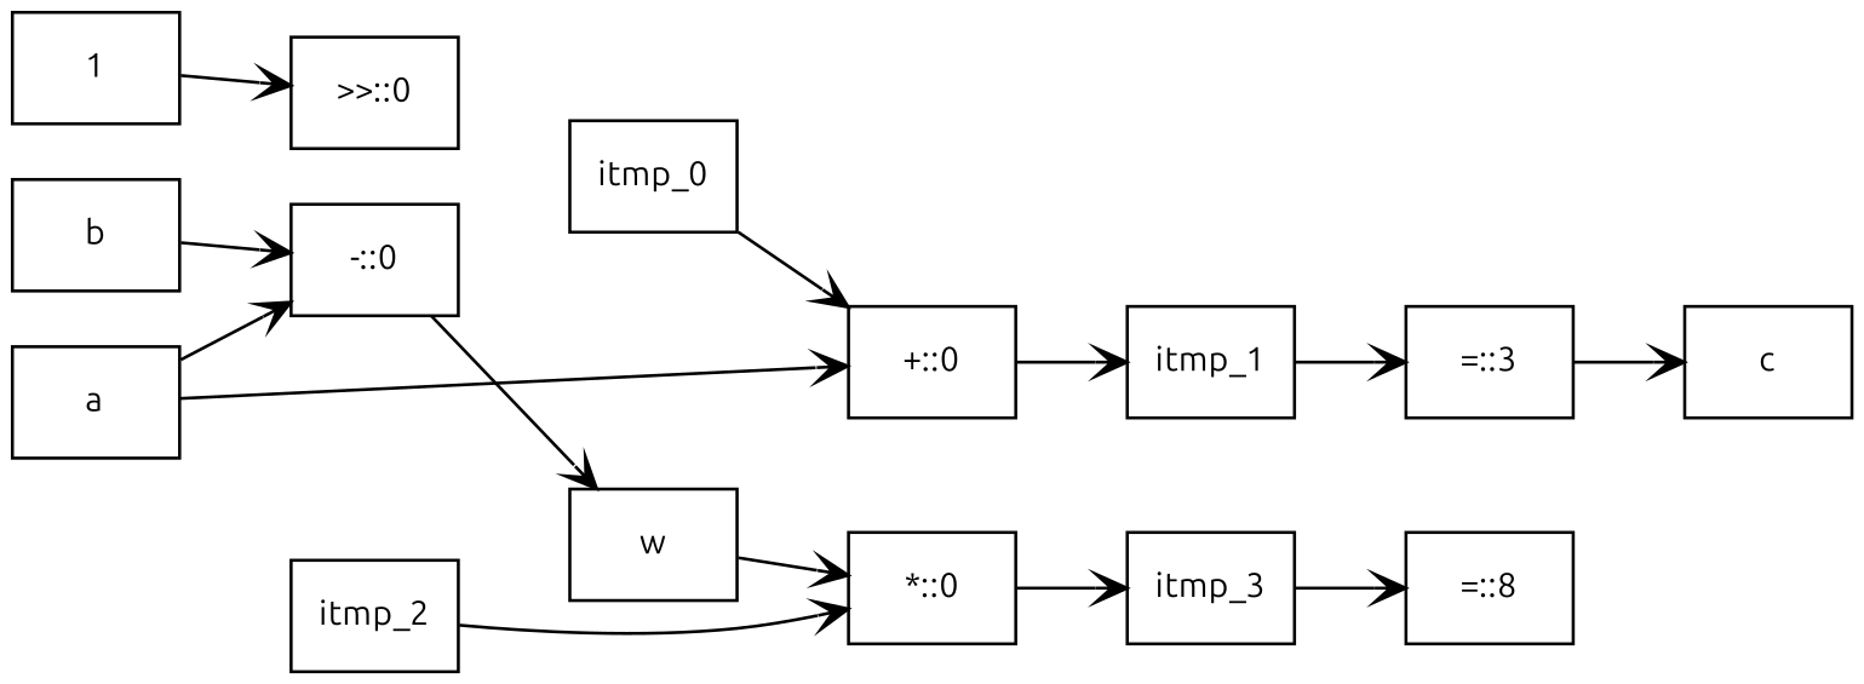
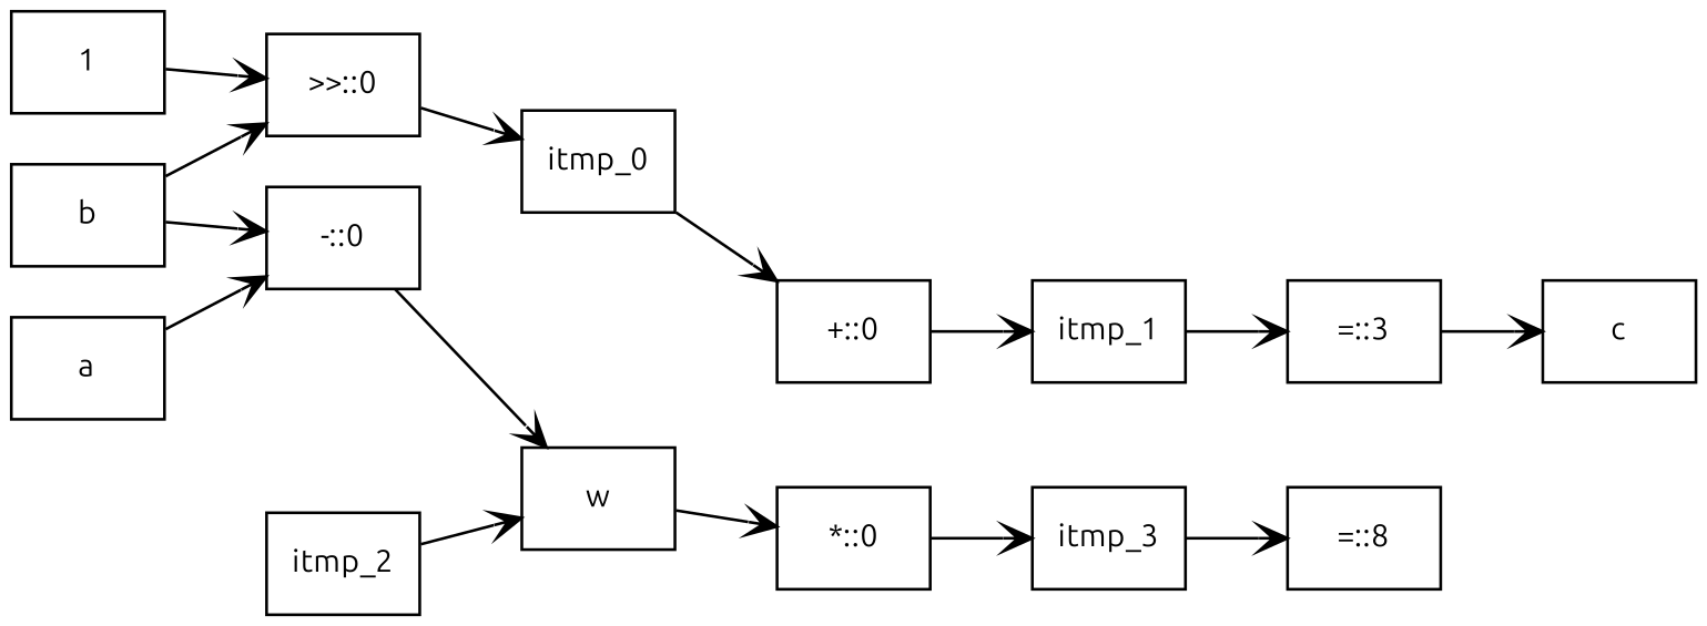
  digraph {
    fontname=Ubuntu
    rankdir=LR
    node [fillcolor=white fontname=Ubuntu fontsize=11 shape=box style=filled]
    edge [arrowhead=open color="#000000" fontname=Ubuntu]
    ">>::0"
    itmp_0
    "+::0"
    itmp_1
    b
    "-::0"
    w
    itmp_2
    "*::0"
    1
    n11 [label="=::3"]
    c
    a
    itmp_3
    n15 [label="=::8"]
+   ">>::0" -> itmp_0
    itmp_0 -> "+::0"
    "+::0" -> itmp_1
    itmp_1 -> n11
+   b -> ">>::0"
    b -> "-::0"
    "-::0" -> w
    w -> "*::0"
-   itmp_2 -> "*::0"
+   itmp_2 -> w
    "*::0" -> itmp_3
    1 -> ">>::0"
    n11 -> c
-   a -> "+::0"
    a -> "-::0"
    itmp_3 -> n15
  }
